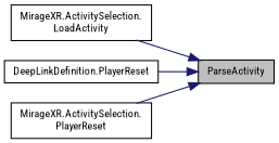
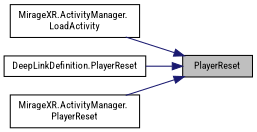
  digraph {
    fontname="Roboto Condensed"
    rankdir=RL
    node [color=black fillcolor=white fontname="Roboto Condensed" fontsize=10 shape=record style=filled]
    edge [color=midnightblue dir=back fontname="Roboto Condensed" fontsize=10 labelfontname=Helvetica labelfontsize=10 style=solid]
-   n1 [fillcolor=grey75 fontcolor=black height=0.2 label=ParseActivity width=0.4]
-   n2 [height=0.2 label="MirageXR.ActivitySelection.\lLoadActivity" width=0.4]
+   n1 [fillcolor=grey75 fontcolor=black height=0.2 label=PlayerReset width=0.4]
+   n2 [height=0.2 label="MirageXR.ActivityManager.\lLoadActivity" width=0.4]
    n3 [height=0.2 label="DeepLinkDefinition.PlayerReset" width=0.4]
-   n4 [height=0.2 label="MirageXR.ActivitySelection.\lPlayerReset" width=0.4]
+   n4 [height=0.2 label="MirageXR.ActivityManager.\lPlayerReset" width=0.4]
    n1 -> n2
    n1 -> n3
    n1 -> n4
  }
